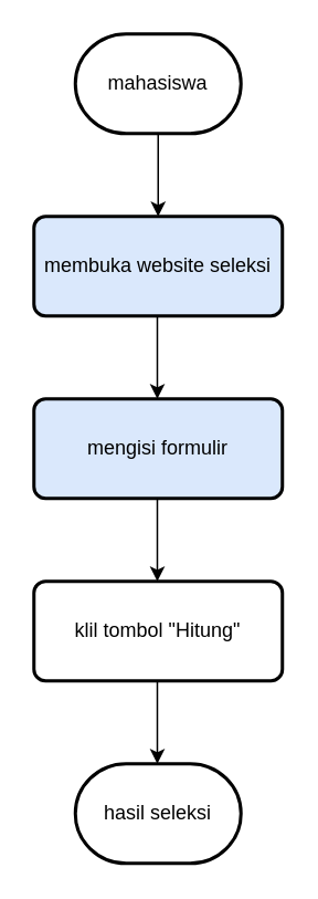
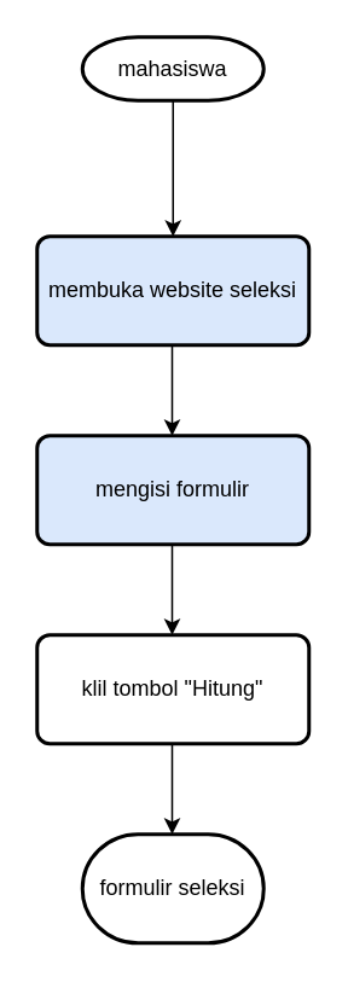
  <mxCell id="0" />
  <mxCell id="1" parent="0" />
- <mxCell id="2" value="mahasiswa" style="strokeWidth=2;html=1;shape=mxgraph.flowchart.terminator;whiteSpace=wrap;" vertex="1" parent="1"><mxGeometry x="45" y="20" width="100" height="60" as="geometry" /></mxCell>
+ <mxCell id="2" value="mahasiswa" style="strokeWidth=2;html=1;shape=mxgraph.flowchart.terminator;whiteSpace=wrap;" vertex="1" parent="1"><mxGeometry x="45" y="20" width="100" height="35" as="geometry" /></mxCell>
  <mxCell id="3" value="membuka website seleksi" style="rounded=1;whiteSpace=wrap;html=1;absoluteArcSize=1;arcSize=14;strokeWidth=2;fillColor=#dae8fc;" vertex="1" parent="1"><mxGeometry x="20" y="130" width="150" height="60" as="geometry" /></mxCell>
  <mxCell id="4" value="mengisi formulir" style="rounded=1;whiteSpace=wrap;html=1;absoluteArcSize=1;arcSize=14;strokeWidth=2;fillColor=#dae8fc;" vertex="1" parent="1"><mxGeometry x="20" y="240" width="150" height="60" as="geometry" /></mxCell>
  <mxCell id="5" value="klil tombol &quot;Hitung&quot;" style="rounded=1;whiteSpace=wrap;html=1;absoluteArcSize=1;arcSize=14;strokeWidth=2;" vertex="1" parent="1"><mxGeometry x="20" y="350" width="150" height="60" as="geometry" /></mxCell>
- <mxCell id="6" value="hasil seleksi" style="strokeWidth=2;html=1;shape=mxgraph.flowchart.terminator;whiteSpace=wrap;" vertex="1" parent="1"><mxGeometry x="45" y="460" width="100" height="60" as="geometry" /></mxCell>
+ <mxCell id="6" value="formulir seleksi" style="strokeWidth=2;html=1;shape=mxgraph.flowchart.terminator;whiteSpace=wrap;" vertex="1" parent="1"><mxGeometry x="45" y="460" width="100" height="60" as="geometry" /></mxCell>
  <mxCell id="7" value="" style="endArrow=classic;html=1;rounded=0;exitX=0.5;exitY=1;exitDx=0;exitDy=0;exitPerimeter=0;entryX=0.5;entryY=0;entryDx=0;entryDy=0;" edge="1" parent="1" source="2" target="3"><mxGeometry width="50" height="50" relative="1" as="geometry"><mxPoint x="75" y="320" as="sourcePoint" /><mxPoint x="125" y="270" as="targetPoint" /></mxGeometry></mxCell>
  <mxCell id="8" value="" style="endArrow=classic;html=1;rounded=0;exitX=0.5;exitY=1;exitDx=0;exitDy=0;exitPerimeter=0;entryX=0.5;entryY=0;entryDx=0;entryDy=0;" edge="1" parent="1"><mxGeometry width="50" height="50" relative="1" as="geometry"><mxPoint x="94.5" y="190" as="sourcePoint" /><mxPoint x="94.5" y="240" as="targetPoint" /></mxGeometry></mxCell>
  <mxCell id="9" value="" style="endArrow=classic;html=1;rounded=0;exitX=0.5;exitY=1;exitDx=0;exitDy=0;exitPerimeter=0;entryX=0.5;entryY=0;entryDx=0;entryDy=0;" edge="1" parent="1"><mxGeometry width="50" height="50" relative="1" as="geometry"><mxPoint x="94.5" y="300" as="sourcePoint" /><mxPoint x="94.5" y="350" as="targetPoint" /></mxGeometry></mxCell>
  <mxCell id="10" value="" style="endArrow=classic;html=1;rounded=0;exitX=0.5;exitY=1;exitDx=0;exitDy=0;exitPerimeter=0;entryX=0.5;entryY=0;entryDx=0;entryDy=0;" edge="1" parent="1"><mxGeometry width="50" height="50" relative="1" as="geometry"><mxPoint x="94.5" y="410" as="sourcePoint" /><mxPoint x="94.5" y="460" as="targetPoint" /></mxGeometry></mxCell>
